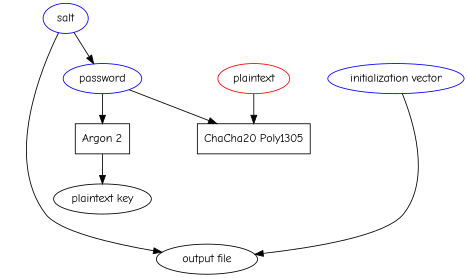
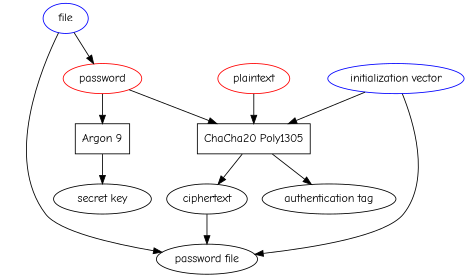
  digraph {
    fontname="Comic Neue"
    node [fontname="Comic Neue"]
    edge [fontname="Comic Neue"]
-   "Argon 2" [shape=rectangle]
-   "secret key" [label="plaintext key"]
+   "Argon 2" [shape=rectangle label="Argon 9"]
+   "secret key"
    "ChaCha20 Poly1305" [shape=rectangle]
-   "output file"
-   password [color=blue]
+   ciphertext
+   "authentication tag"
+   "output file" [label="password file"]
+   password [color=red]
    plaintext [color=red]
-   salt [color=blue]
+   salt [color=blue label=file]
    "initialization vector" [color=blue]
    "Argon 2" -> "secret key"
+   "ChaCha20 Poly1305" -> ciphertext
+   "ChaCha20 Poly1305" -> "authentication tag"
+   ciphertext -> "output file"
    password -> "Argon 2"
    password -> "ChaCha20 Poly1305"
    plaintext -> "ChaCha20 Poly1305"
    salt -> "output file"
    salt -> password
+   "initialization vector" -> "ChaCha20 Poly1305"
    "initialization vector" -> "output file"
  }
